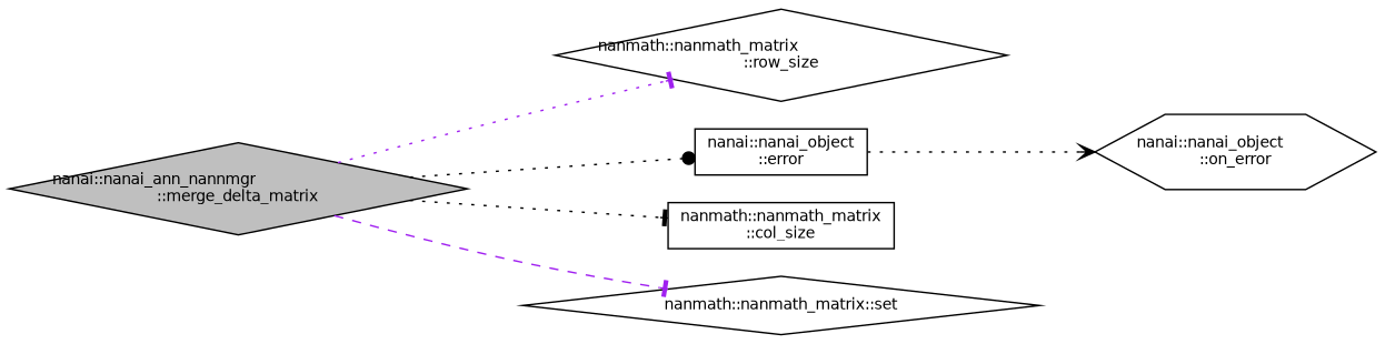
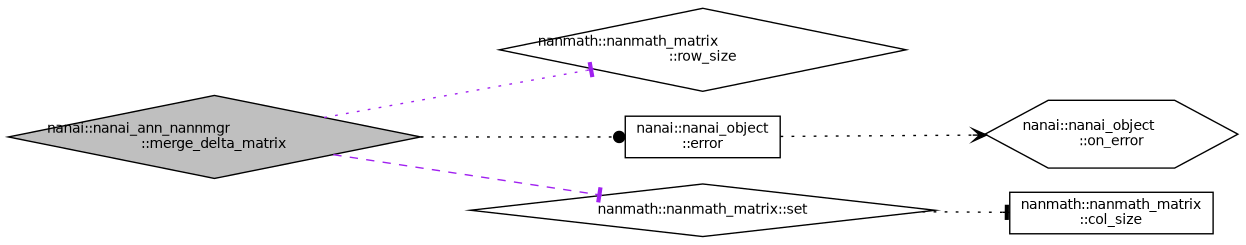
  digraph {
    rankdir=LR
    node [color=black fillcolor=white fontname=Helvetica fontsize=10 shape=diamond style=filled]
    edge [arrowhead=tee color=black fontname=Helvetica fontsize=10 labelfontname=Helvetica labelfontsize=10 style=dotted]
    n1 [fillcolor=grey75 fontcolor=black height=0.2 label="nanai::nanai_ann_nannmgr\l::merge_delta_matrix" width=0.4]
    n2 [height=0.2 label="nanmath::nanmath_matrix\l::row_size" width=0.4]
    n3 [height=0.2 label="nanai::nanai_object\l::error" shape=box width=0.4]
    n4 [height=0.2 label="nanmath::nanmath_matrix\l::col_size" shape=box width=0.4]
    n5 [height=0.2 label="nanmath::nanmath_matrix::set" width=0.4]
    n6 [height=0.2 label="nanai::nanai_object\l::on_error" shape=hexagon width=0.4]
    n1 -> n2 [color=purple]
    n1 -> n3 [arrowhead=dot]
-   n1 -> n4
+   n5 -> n4
    n1 -> n5 [color=purple style=dashed]
    n3 -> n6 [arrowhead=vee]
  }
